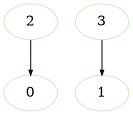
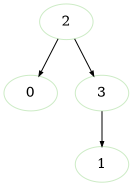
  digraph {
    fontsize=12
    node [color="/pastel16/3" penwidth=1]
    edge [arrowsize=0.5 color=black fontsize=10]
    n1 [label=0]
    n2 [label=1]
    n3 [label=2]
    n4 [label=3]
    n3 -> n1
+   n3 -> n4
    n4 -> n2
  }
